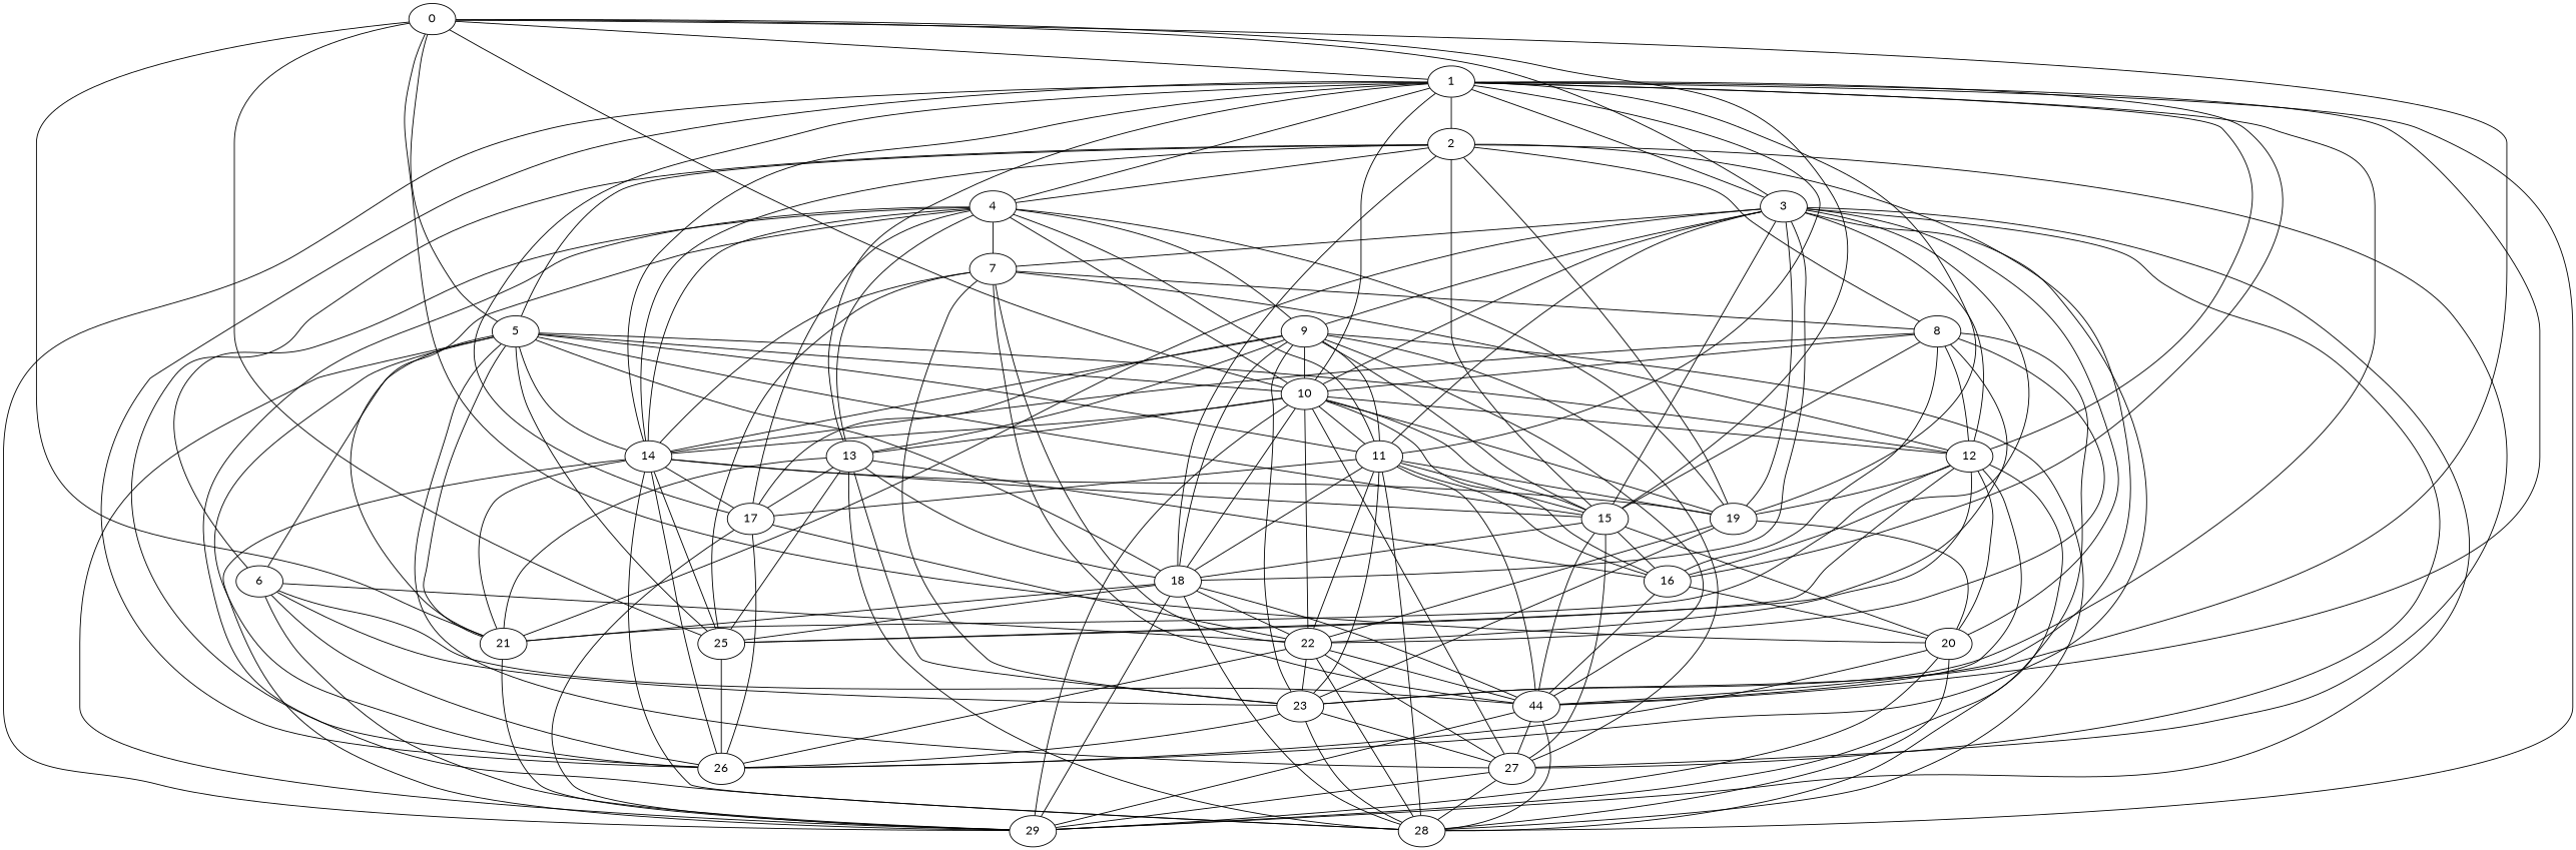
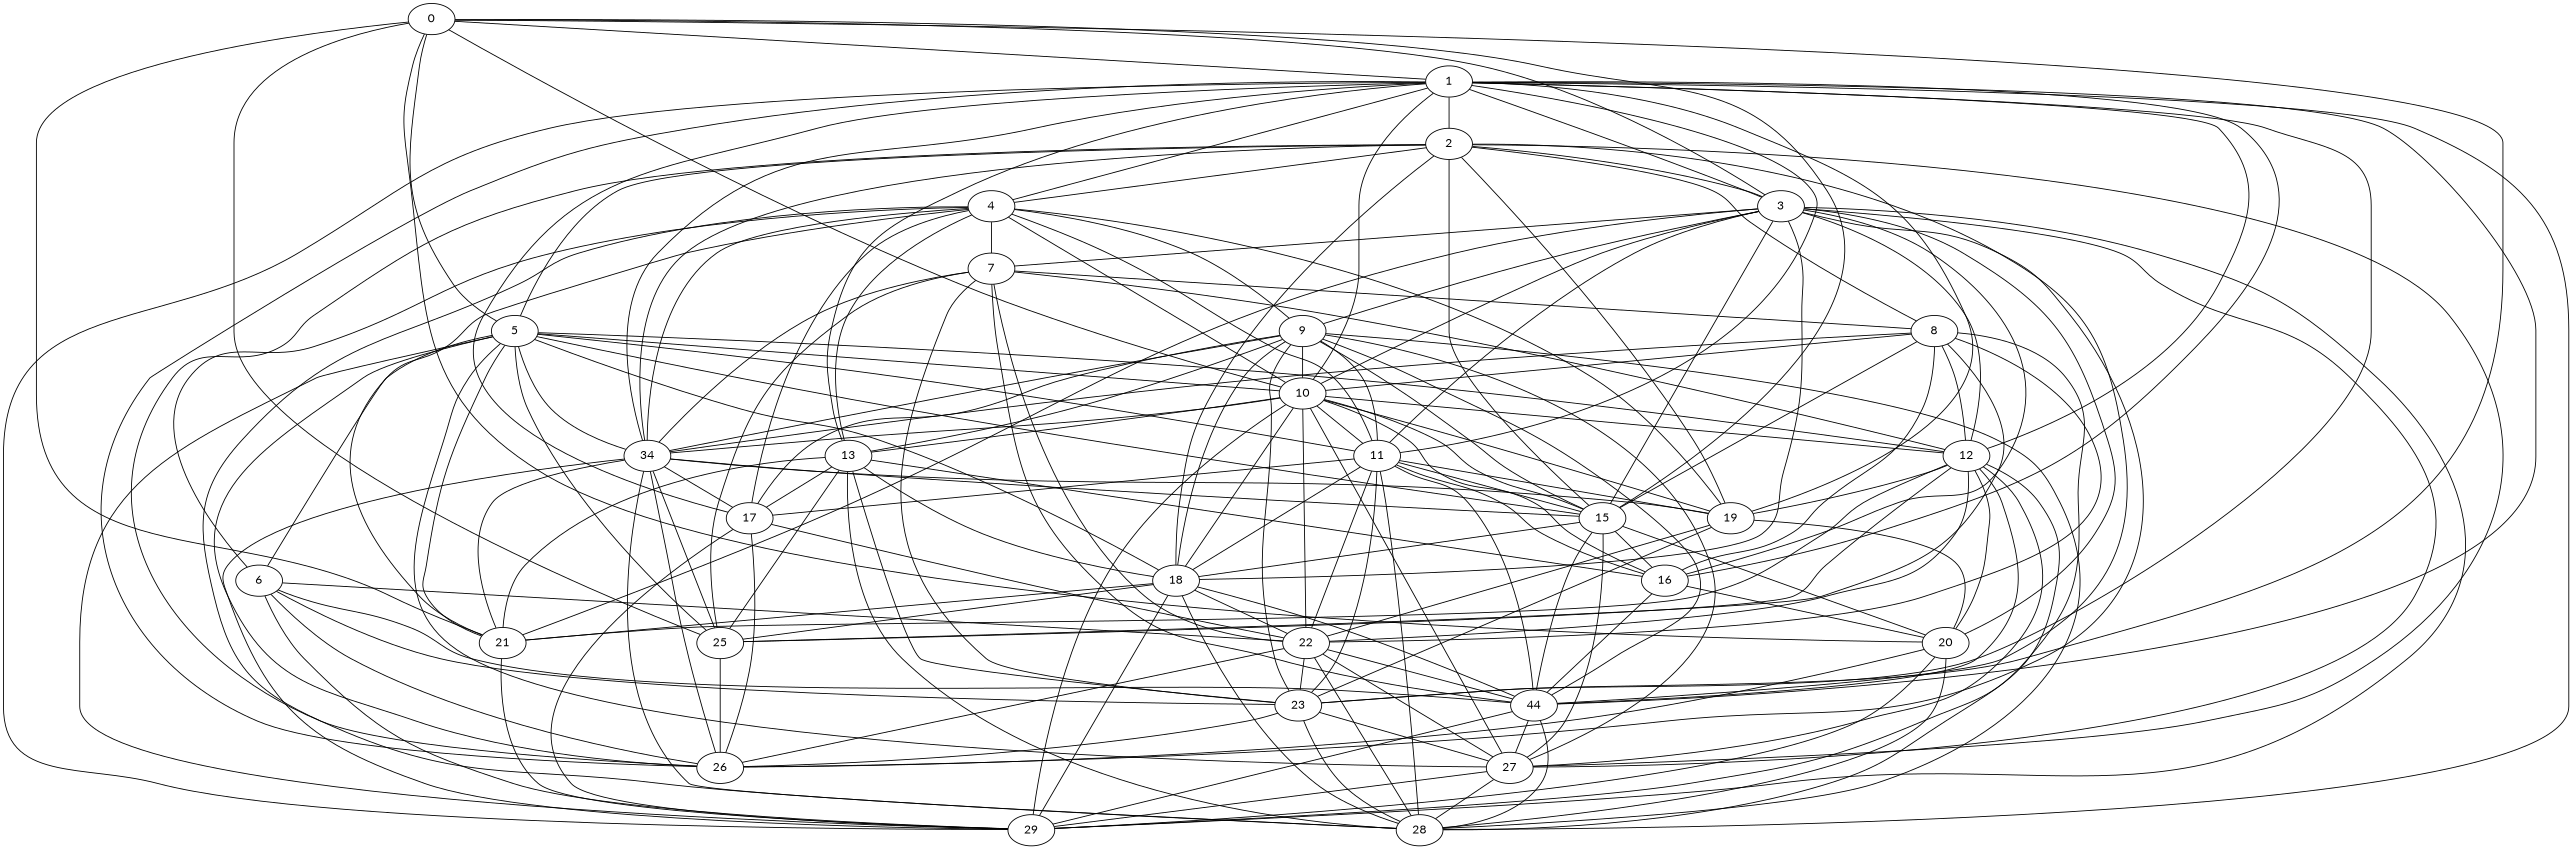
  graph {
    fontname=Lato
    node [fontname=Lato]
    edge [fontname=Lato]
    0
    1
    3
    5
    10
    15
    20
    21
    23
    25
    2
    4
    11
    12
    13
-   14
+   14 [label=34]
    16
    17
    19
    n20 [label=44]
    26
    28
    29
    18
    27
    7
    9
    6
    22
    8
    0 -- 1
    0 -- 3
    0 -- 5
    0 -- 10
    0 -- 15
    0 -- 20
    0 -- 21
    0 -- 23
    0 -- 25
    1 -- 3
    1 -- 10
    1 -- 23
    1 -- 2
    1 -- 4
    1 -- 11
    1 -- 12
    1 -- 13
    1 -- 14
    1 -- 16
    1 -- 17
    1 -- 19
    1 -- n20
    1 -- 26
    1 -- 28
    1 -- 29
    3 -- 10
    3 -- 15
    3 -- 20
    3 -- 21
    3 -- 11
    3 -- 12
    3 -- 16
    3 -- 26
    3 -- 29
    3 -- 18
    3 -- 27
    3 -- 7
    3 -- 9
    5 -- 10
    5 -- 15
    5 -- 21
    5 -- 25
    5 -- 11
    5 -- 12
    5 -- 14
    5 -- 26
    5 -- 29
    5 -- 18
    5 -- 27
    5 -- 6
    10 -- 15
    10 -- 11
    10 -- 12
    10 -- 13
    10 -- 14
    10 -- 16
    10 -- 19
    10 -- 29
    10 -- 18
    10 -- 27
    10 -- 22
    15 -- 20
    15 -- 16
    15 -- n20
    15 -- 18
    15 -- 27
    20 -- 26
    20 -- 28
    20 -- 29
    21 -- 29
    23 -- 26
    23 -- 28
    23 -- 27
    25 -- 26
-   19 -- 3
+   2 -- 3
    2 -- 5
    2 -- 15
    2 -- 4
    2 -- 14
    2 -- 19
    2 -- n20
    2 -- 26
    2 -- 18
    2 -- 27
    2 -- 8
    4 -- 10
    4 -- 21
    4 -- 11
    4 -- 13
    4 -- 14
    4 -- 17
    4 -- 19
    4 -- 28
    4 -- 7
    4 -- 9
    4 -- 6
    11 -- 15
    11 -- 23
    11 -- 16
    11 -- 17
    11 -- 19
    11 -- n20
    11 -- 28
    11 -- 18
    11 -- 22
    12 -- 20
    12 -- 21
    12 -- 25
    12 -- 19
    12 -- n20
    12 -- 28
+   12 -- 27
    12 -- 22
    13 -- 21
    13 -- 23
    13 -- 25
    13 -- 16
    13 -- 17
    13 -- 28
    13 -- 18
    14 -- 15
    14 -- 21
    14 -- 25
    14 -- 17
    14 -- 19
    14 -- 26
    14 -- 28
    14 -- 29
    16 -- 20
    16 -- n20
    17 -- 26
    17 -- 29
    17 -- 22
    19 -- 20
    19 -- 23
    19 -- 22
    n20 -- 28
    n20 -- 29
    n20 -- 27
    18 -- 21
    18 -- 25
    18 -- n20
    18 -- 28
    18 -- 29
    18 -- 22
    27 -- 28
    27 -- 29
    7 -- 23
    7 -- 25
    7 -- 12
    7 -- 14
    7 -- n20
    7 -- 22
    7 -- 8
    9 -- 10
    9 -- 15
    9 -- 23
    9 -- 11
    9 -- 13
    9 -- 14
    9 -- 17
    9 -- n20
    9 -- 28
    9 -- 18
    9 -- 27
    6 -- 23
    6 -- n20
    6 -- 26
    6 -- 29
    6 -- 22
    22 -- 23
    22 -- n20
    22 -- 26
    22 -- 28
    22 -- 27
    8 -- 10
    8 -- 15
    8 -- 25
    8 -- 12
    8 -- 14
    8 -- 16
    8 -- 29
    8 -- 22
  }
